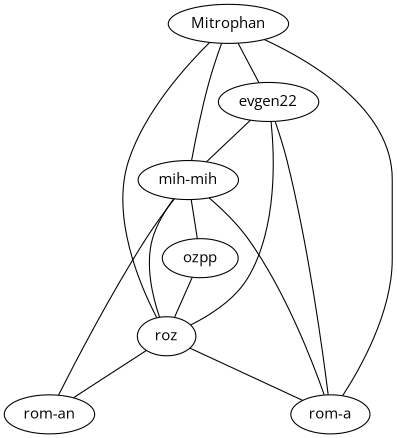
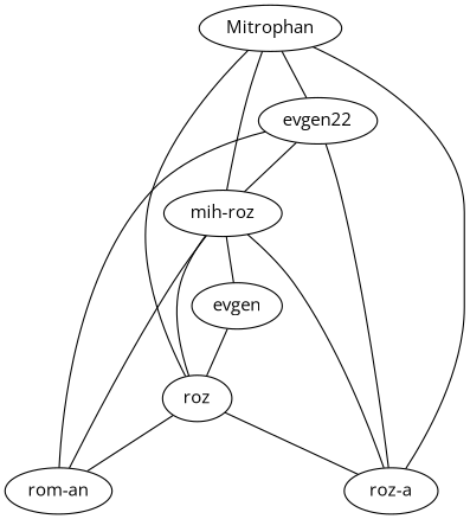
  graph {
    fontname="Open Sans"
    node [fontname="Open Sans"]
    edge [fontname="Open Sans"]
    n1 [label=roz]
-   ozpp
+   ozpp [label=evgen]
    "rom-an"
-   "roz-a" [label="rom-a"]
+   "roz-a"
    evgen22
-   "mih-mih"
+   "mih-mih" [label="mih-roz"]
    Mitrophan
    n1 -- "rom-an"
    n1 -- "roz-a"
    ozpp -- n1
-   evgen22 -- n1
+   evgen22 -- "rom-an"
    evgen22 -- "roz-a"
    evgen22 -- "mih-mih"
    "mih-mih" -- n1
    "mih-mih" -- ozpp
    "mih-mih" -- "rom-an"
    "mih-mih" -- "roz-a"
    Mitrophan -- n1
    Mitrophan -- "roz-a"
    Mitrophan -- evgen22
    Mitrophan -- "mih-mih"
  }
